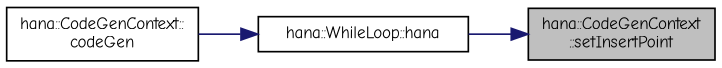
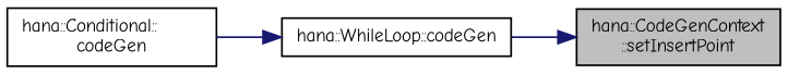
  digraph {
    fontname="Comic Neue"
    rankdir=RL
    node [color=black fillcolor=white fontname="Comic Neue" fontsize=10 shape=record style=filled]
    edge [color=midnightblue dir=back fontname="Comic Neue" fontsize=10 labelfontname=Helvetica labelfontsize=10 style=solid]
    n1 [fillcolor=grey75 fontcolor=black height=0.2 label="hana::CodeGenContext\l::setInsertPoint" width=0.4]
-   n2 [height=0.2 label="hana::WhileLoop::hana" width=0.4]
-   n3 [height=0.2 label="hana::CodeGenContext::\lcodeGen" width=0.4]
+   n2 [height=0.2 label="hana::WhileLoop::codeGen" width=0.4]
+   n3 [height=0.2 label="hana::Conditional::\lcodeGen" width=0.4]
    n1 -> n2
    n2 -> n3
  }
